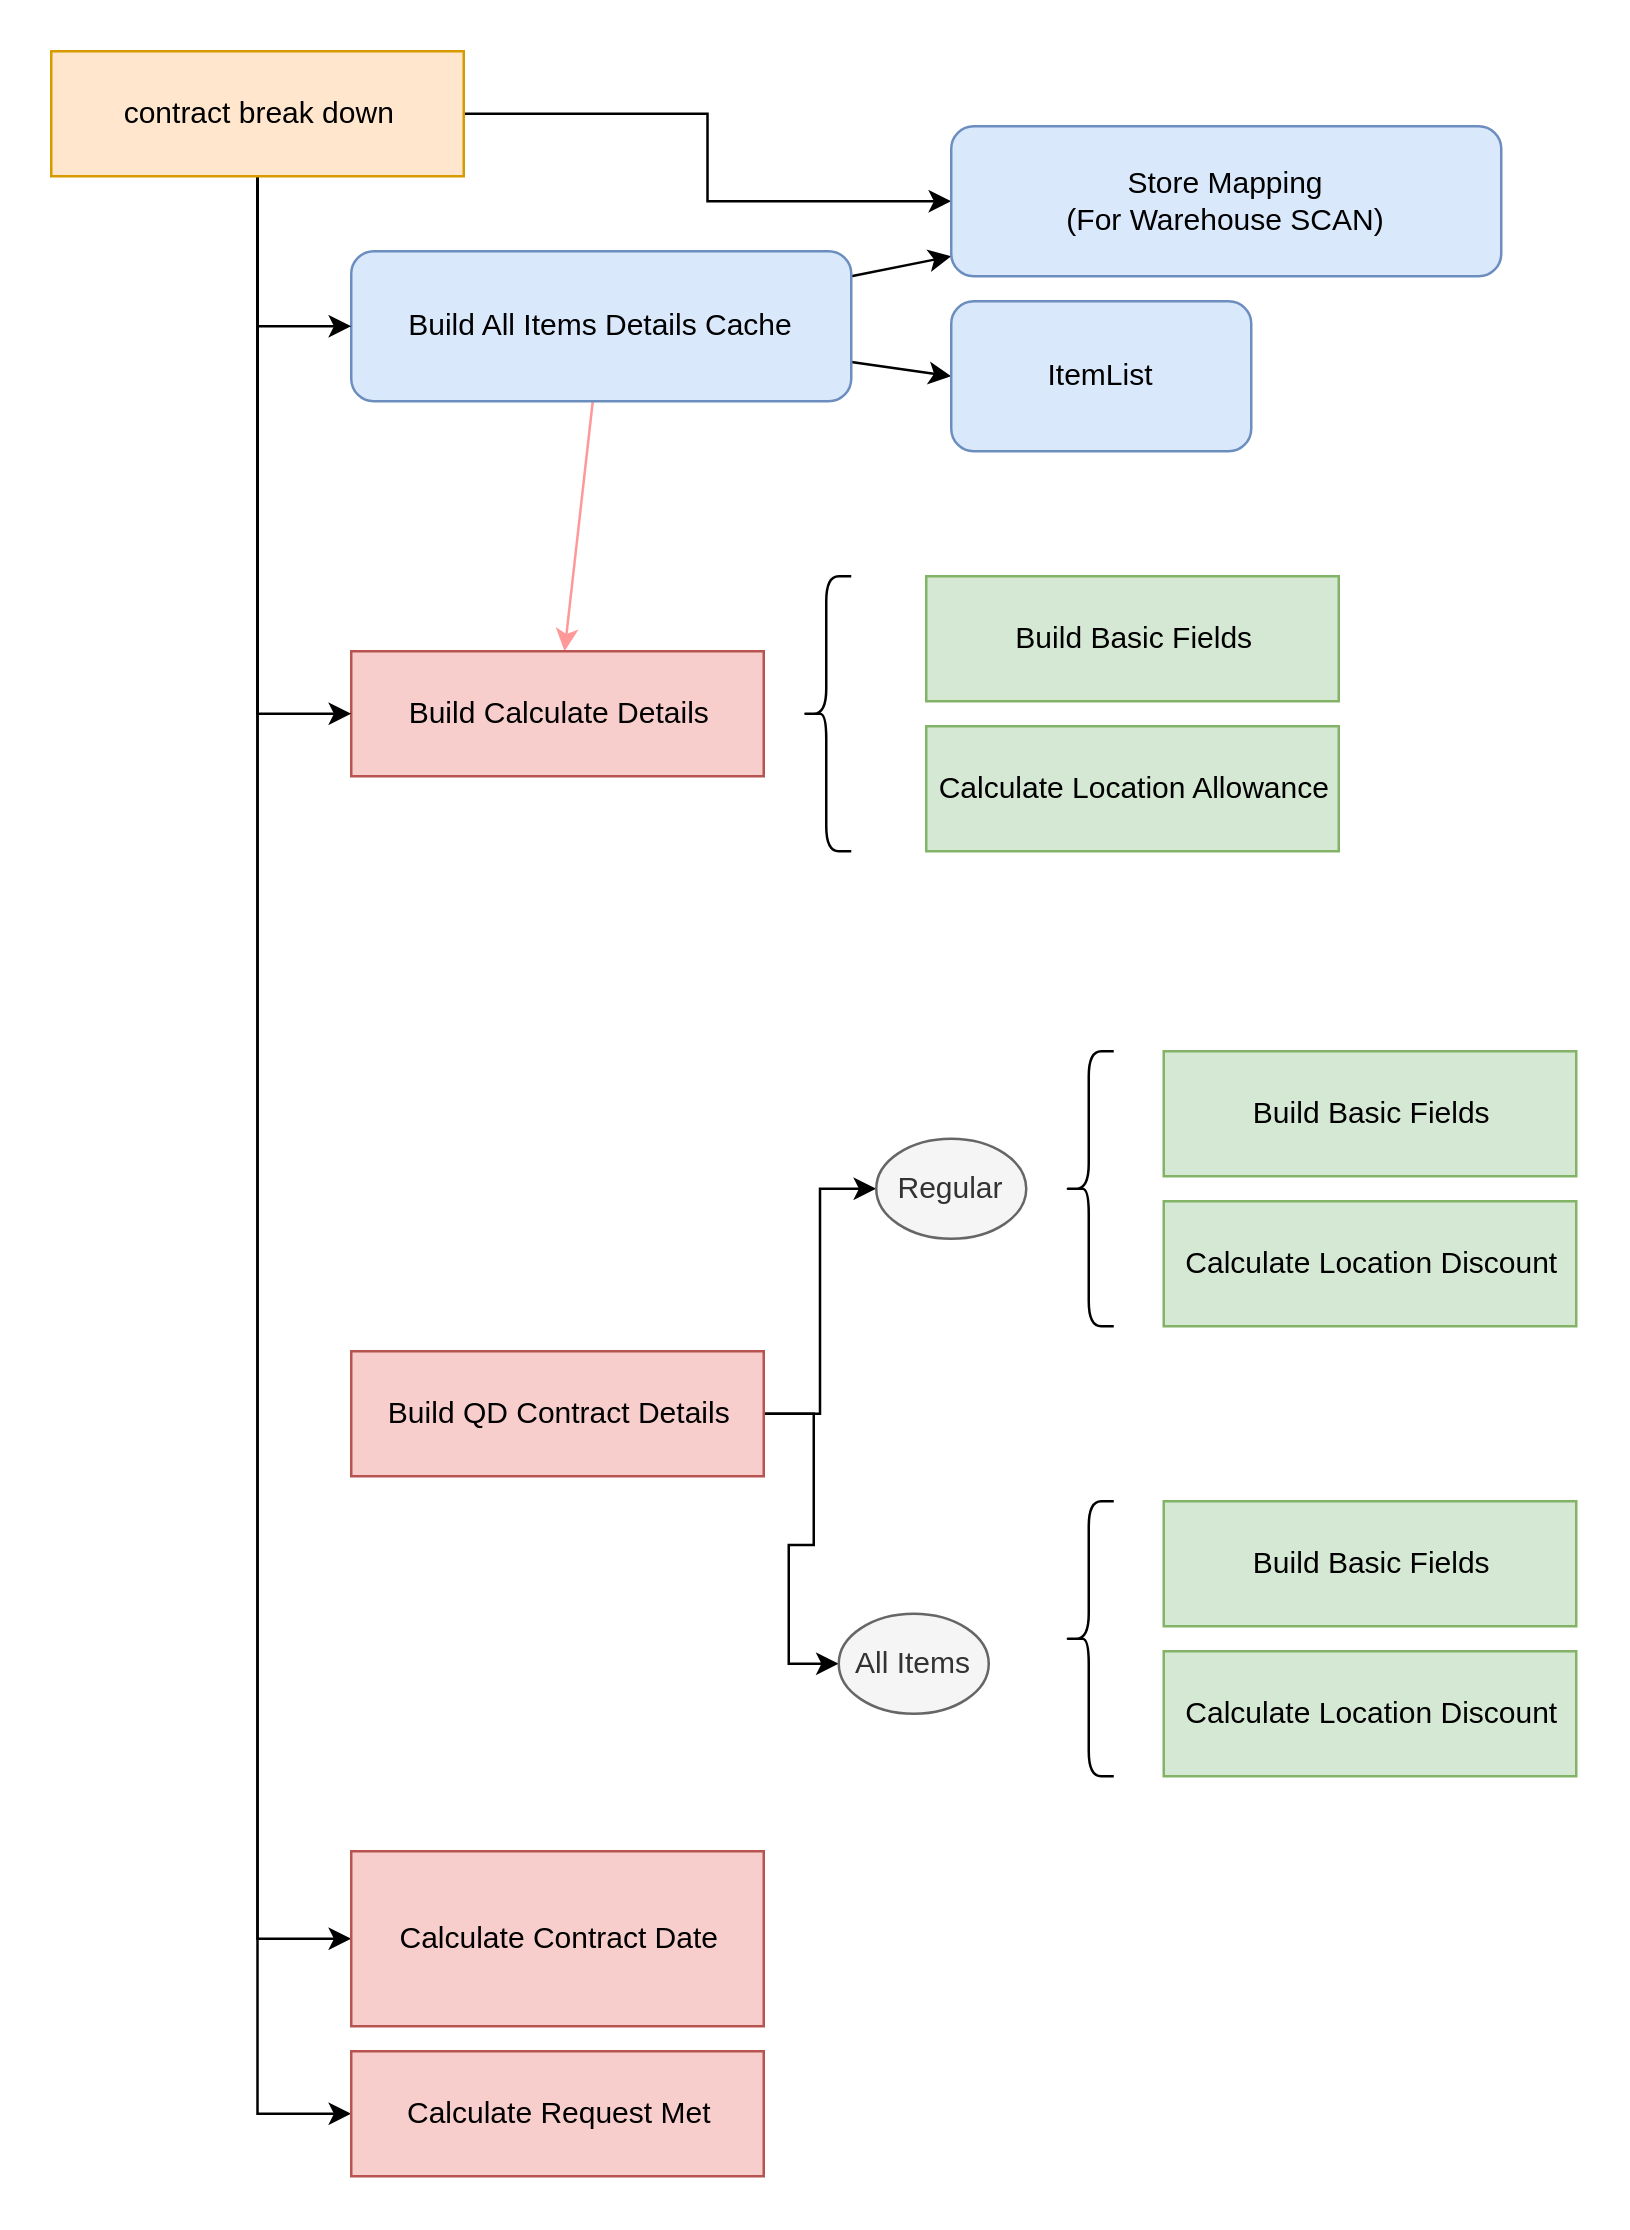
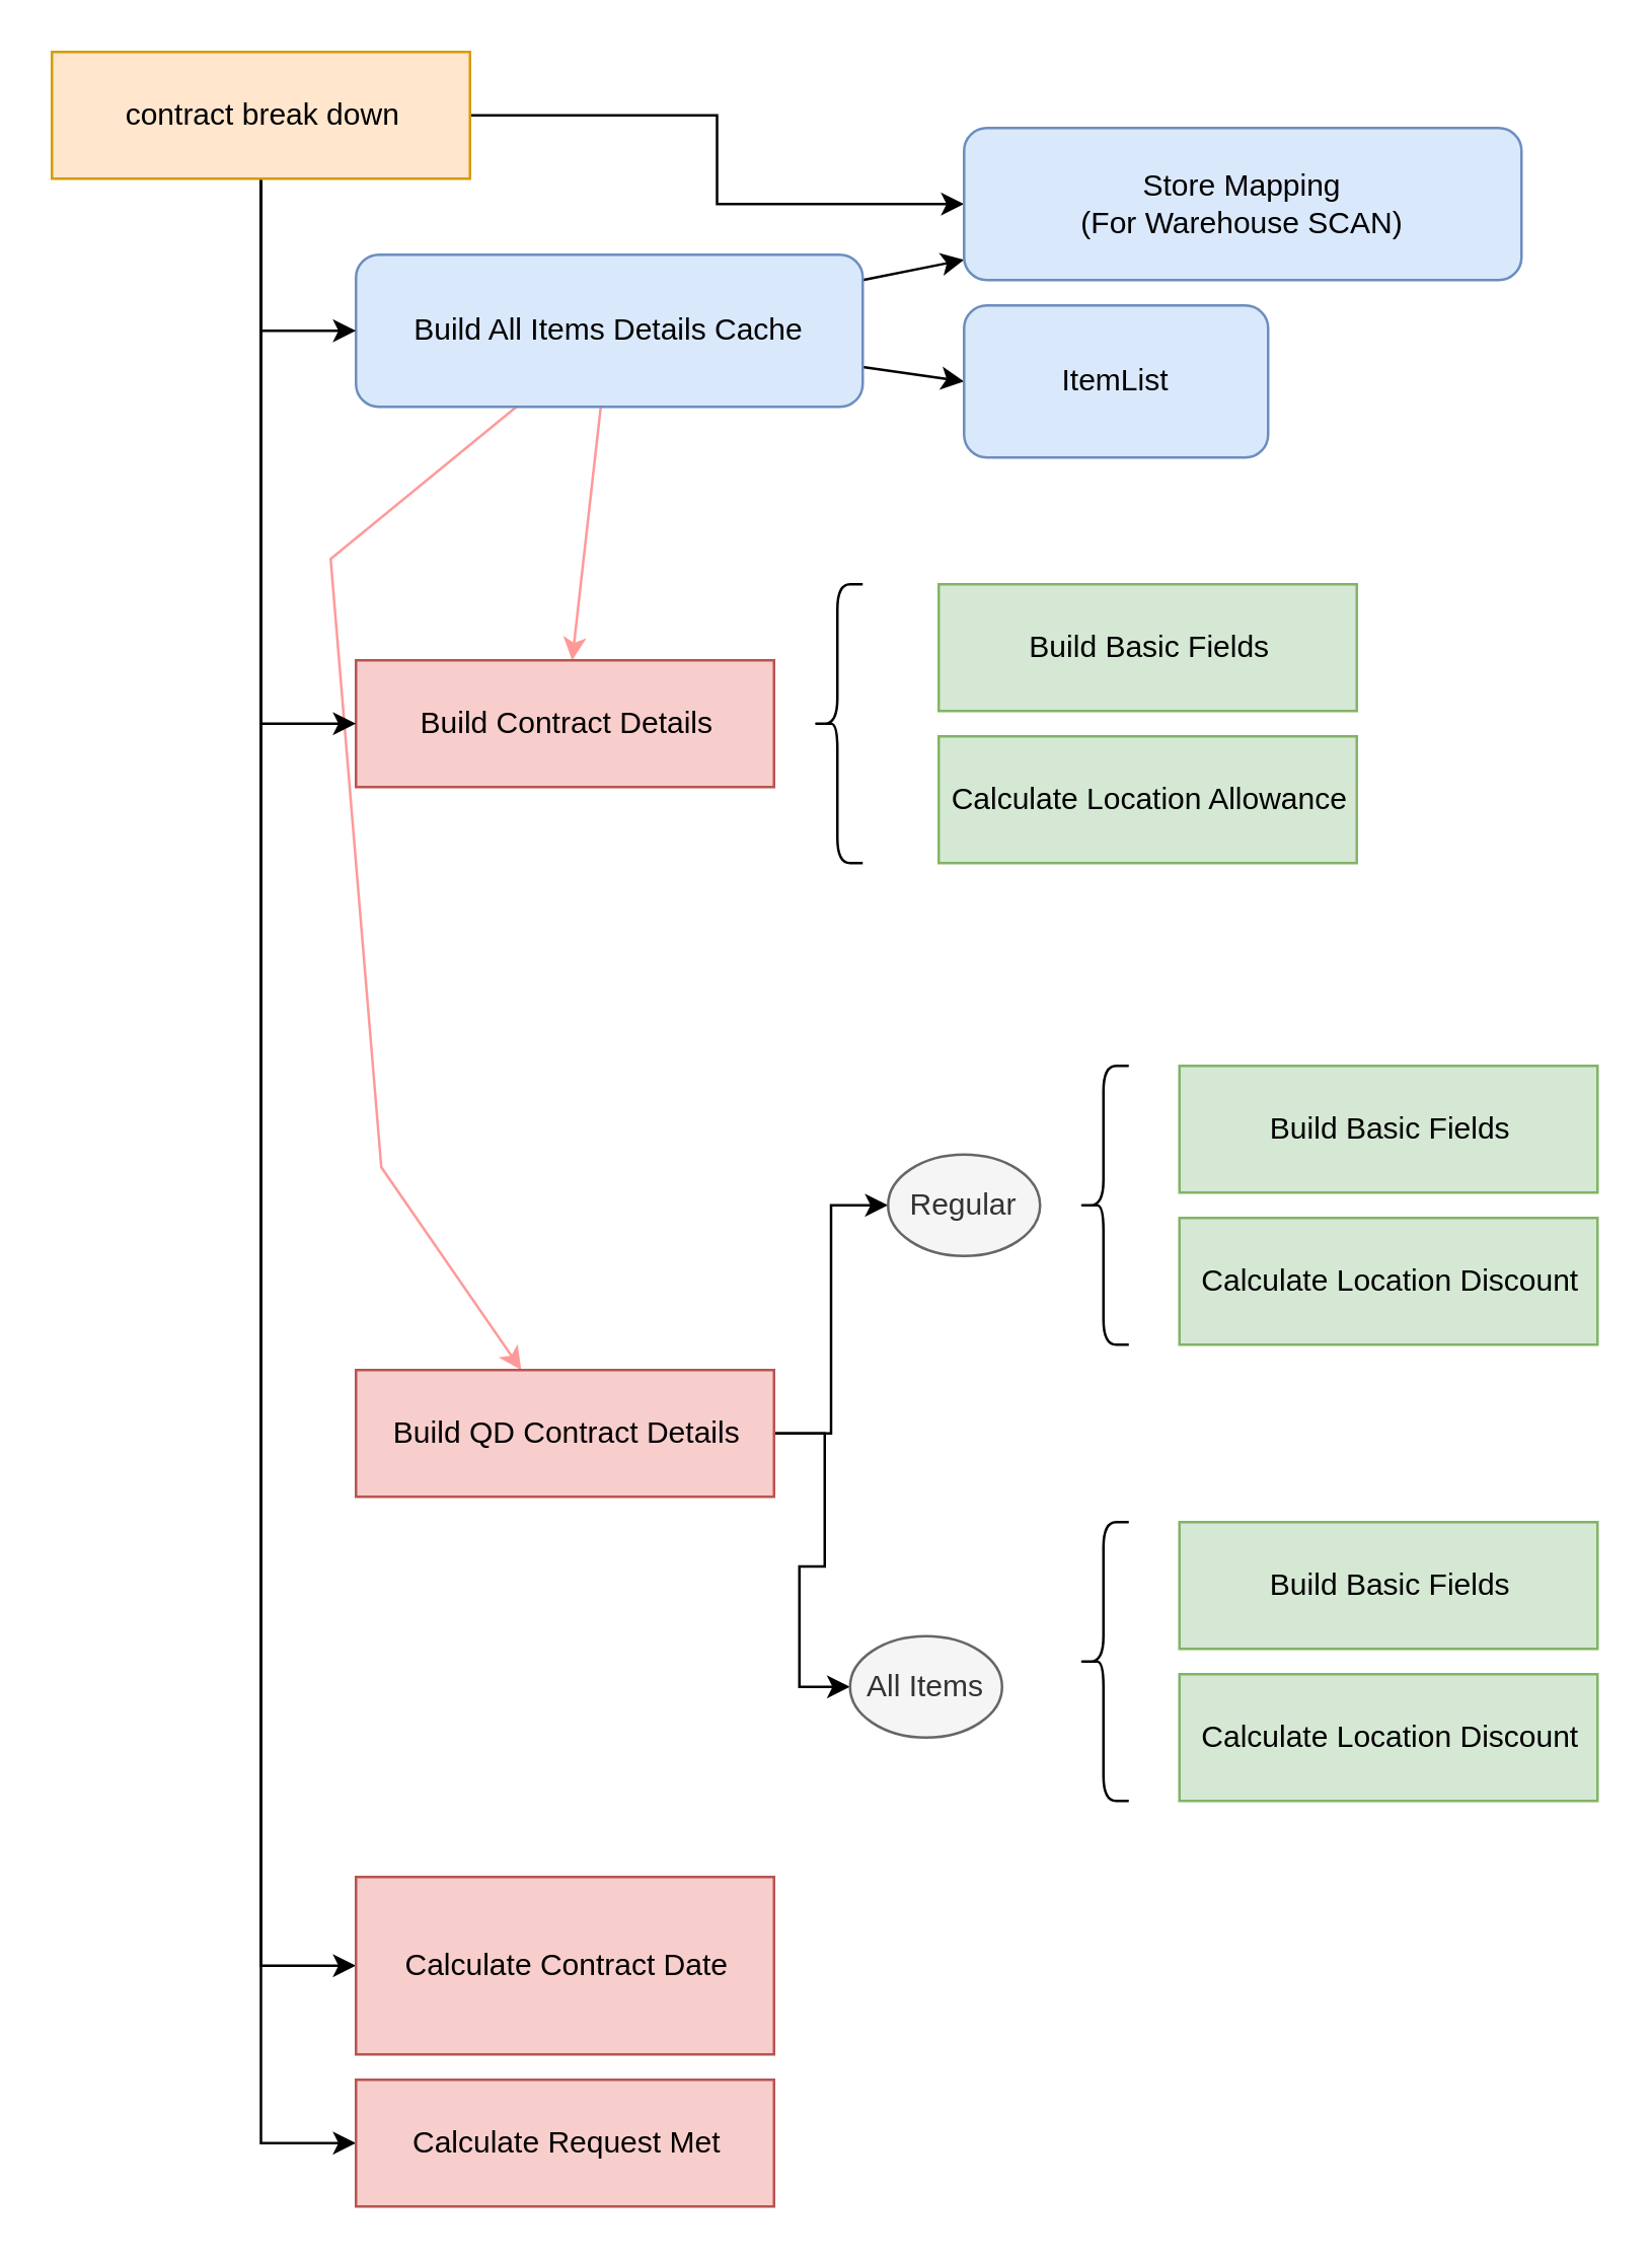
  <mxCell id="0" />
  <mxCell id="1" parent="0" />
  <mxCell id="2" value="" style="rounded=0;orthogonalLoop=1;jettySize=auto;html=1;" edge="1" parent="1" source="6" target="25"><mxGeometry relative="1" as="geometry" /></mxCell>
  <mxCell id="3" value="" style="edgeStyle=none;rounded=0;orthogonalLoop=1;jettySize=auto;html=1;entryX=0;entryY=0.5;entryDx=0;entryDy=0;" edge="1" parent="1" source="6" target="26"><mxGeometry relative="1" as="geometry"><mxPoint x="420" y="250" as="targetPoint" /></mxGeometry></mxCell>
  <mxCell id="4" value="" style="rounded=0;orthogonalLoop=1;jettySize=auto;html=1;strokeColor=#FF9999;" edge="1" parent="1" source="6" target="7"><mxGeometry relative="1" as="geometry" /></mxCell>
+ <mxCell id="5" value="" style="edgeStyle=none;rounded=0;orthogonalLoop=1;jettySize=auto;html=1;strokeColor=#FF9999;" edge="1" parent="1" source="6" target="10"><mxGeometry relative="1" as="geometry"><Array as="points"><mxPoint x="130" y="220" /><mxPoint x="150" y="460" /></Array></mxGeometry></mxCell>
  <mxCell id="6" value="Build All Items Details Cache" style="rounded=1;whiteSpace=wrap;html=1;fillColor=#dae8fc;strokeColor=#6c8ebf;align=center;" vertex="1" parent="1"><mxGeometry x="140" y="100" width="200" height="60" as="geometry" /></mxCell>
- <mxCell id="7" value="Build Calculate Details" style="html=1;fillColor=#f8cecc;strokeColor=#b85450;" vertex="1" parent="1"><mxGeometry x="140" y="260" width="165" height="50" as="geometry" /></mxCell>
+ <mxCell id="7" value="Build Contract Details" style="html=1;fillColor=#f8cecc;strokeColor=#b85450;" vertex="1" parent="1"><mxGeometry x="140" y="260" width="165" height="50" as="geometry" /></mxCell>
  <mxCell id="8" value="" style="edgeStyle=orthogonalEdgeStyle;rounded=0;orthogonalLoop=1;jettySize=auto;html=1;entryX=0;entryY=0.5;entryDx=0;entryDy=0;" edge="1" parent="1" source="10" target="16"><mxGeometry relative="1" as="geometry" /></mxCell>
  <mxCell id="9" value="" style="edgeStyle=orthogonalEdgeStyle;rounded=0;orthogonalLoop=1;jettySize=auto;html=1;entryX=0;entryY=0.5;entryDx=0;entryDy=0;" edge="1" parent="1" source="10" target="15"><mxGeometry relative="1" as="geometry" /></mxCell>
  <mxCell id="10" value="Build QD Contract Details" style="html=1;fillColor=#f8cecc;strokeColor=#b85450;" vertex="1" parent="1"><mxGeometry x="140" y="540" width="165" height="50" as="geometry" /></mxCell>
  <mxCell id="11" value="Calculate Location Allowance" style="html=1;fillColor=#d5e8d4;strokeColor=#82b366;" vertex="1" parent="1"><mxGeometry x="370" y="290" width="165" height="50" as="geometry" /></mxCell>
  <mxCell id="12" value="Build Basic Fields" style="html=1;fillColor=#d5e8d4;strokeColor=#82b366;" vertex="1" parent="1"><mxGeometry x="370" y="230" width="165" height="50" as="geometry" /></mxCell>
  <mxCell id="13" value="Build Basic Fields" style="html=1;fillColor=#d5e8d4;strokeColor=#82b366;" vertex="1" parent="1"><mxGeometry x="465" y="420" width="165" height="50" as="geometry" /></mxCell>
  <mxCell id="14" value="Calculate Location Discount" style="html=1;fillColor=#d5e8d4;strokeColor=#82b366;" vertex="1" parent="1"><mxGeometry x="465" y="480" width="165" height="50" as="geometry" /></mxCell>
  <mxCell id="15" value="Regular" style="ellipse;whiteSpace=wrap;html=1;fillColor=#f5f5f5;strokeColor=#666666;fontColor=#333333;" vertex="1" parent="1"><mxGeometry x="350" y="455" width="60" height="40" as="geometry" /></mxCell>
  <mxCell id="16" value="All Items" style="ellipse;whiteSpace=wrap;html=1;fillColor=#f5f5f5;strokeColor=#666666;fontColor=#333333;" vertex="1" parent="1"><mxGeometry x="335" y="645" width="60" height="40" as="geometry" /></mxCell>
  <mxCell id="17" value="" style="edgeStyle=orthogonalEdgeStyle;rounded=0;orthogonalLoop=1;jettySize=auto;html=1;entryX=0;entryY=0.5;entryDx=0;entryDy=0;" edge="1" parent="1" source="22" target="7"><mxGeometry relative="1" as="geometry" /></mxCell>
  <mxCell id="18" value="" style="edgeStyle=orthogonalEdgeStyle;rounded=0;orthogonalLoop=1;jettySize=auto;html=1;" edge="1" parent="1" source="22" target="25"><mxGeometry relative="1" as="geometry" /></mxCell>
  <mxCell id="19" style="edgeStyle=orthogonalEdgeStyle;rounded=0;orthogonalLoop=1;jettySize=auto;html=1;entryX=0;entryY=0.5;entryDx=0;entryDy=0;exitX=0.5;exitY=1;exitDx=0;exitDy=0;" edge="1" parent="1" source="22" target="6"><mxGeometry relative="1" as="geometry" /></mxCell>
  <mxCell id="20" style="edgeStyle=orthogonalEdgeStyle;rounded=0;orthogonalLoop=1;jettySize=auto;html=1;entryX=0;entryY=0.5;entryDx=0;entryDy=0;" edge="1" parent="1" source="22" target="30"><mxGeometry relative="1" as="geometry" /></mxCell>
  <mxCell id="21" style="edgeStyle=orthogonalEdgeStyle;rounded=0;orthogonalLoop=1;jettySize=auto;html=1;entryX=0;entryY=0.5;entryDx=0;entryDy=0;strokeColor=#000000;" edge="1" parent="1" source="22" target="31"><mxGeometry relative="1" as="geometry" /></mxCell>
  <mxCell id="22" value="contract break down" style="html=1;fillColor=#ffe6cc;strokeColor=#d79b00;" vertex="1" parent="1"><mxGeometry x="20" y="20" width="165" height="50" as="geometry" /></mxCell>
  <mxCell id="23" value="Build Basic Fields" style="html=1;fillColor=#d5e8d4;strokeColor=#82b366;" vertex="1" parent="1"><mxGeometry x="465" y="600" width="165" height="50" as="geometry" /></mxCell>
  <mxCell id="24" value="Calculate Location Discount" style="html=1;fillColor=#d5e8d4;strokeColor=#82b366;" vertex="1" parent="1"><mxGeometry x="465" y="660" width="165" height="50" as="geometry" /></mxCell>
  <mxCell id="25" value="Store Mapping&lt;br&gt;(For Warehouse SCAN)" style="whiteSpace=wrap;html=1;rounded=1;strokeColor=#6c8ebf;fillColor=#dae8fc;" vertex="1" parent="1"><mxGeometry x="380" y="50" width="220" height="60" as="geometry" /></mxCell>
  <mxCell id="26" value="ItemList" style="whiteSpace=wrap;html=1;rounded=1;strokeColor=#6c8ebf;fillColor=#dae8fc;" vertex="1" parent="1"><mxGeometry x="380" y="120" width="120" height="60" as="geometry" /></mxCell>
  <mxCell id="27" value="" style="shape=curlyBracket;whiteSpace=wrap;html=1;rounded=1;gradientColor=none;" vertex="1" parent="1"><mxGeometry x="425" y="420" width="20" height="110" as="geometry" /></mxCell>
  <mxCell id="28" value="" style="shape=curlyBracket;whiteSpace=wrap;html=1;rounded=1;gradientColor=none;size=0.5;" vertex="1" parent="1"><mxGeometry x="320" y="230" width="20" height="110" as="geometry" /></mxCell>
  <mxCell id="29" value="" style="shape=curlyBracket;whiteSpace=wrap;html=1;rounded=1;gradientColor=none;" vertex="1" parent="1"><mxGeometry x="425" y="600" width="20" height="110" as="geometry" /></mxCell>
  <mxCell id="30" value="Calculate Contract Date" style="html=1;fillColor=#f8cecc;strokeColor=#b85450;" vertex="1" parent="1"><mxGeometry x="140" y="740" width="165" height="70" as="geometry" /></mxCell>
  <mxCell id="31" value="Calculate Request Met" style="html=1;fillColor=#f8cecc;strokeColor=#b85450;" vertex="1" parent="1"><mxGeometry x="140" y="820" width="165" height="50" as="geometry" /></mxCell>
